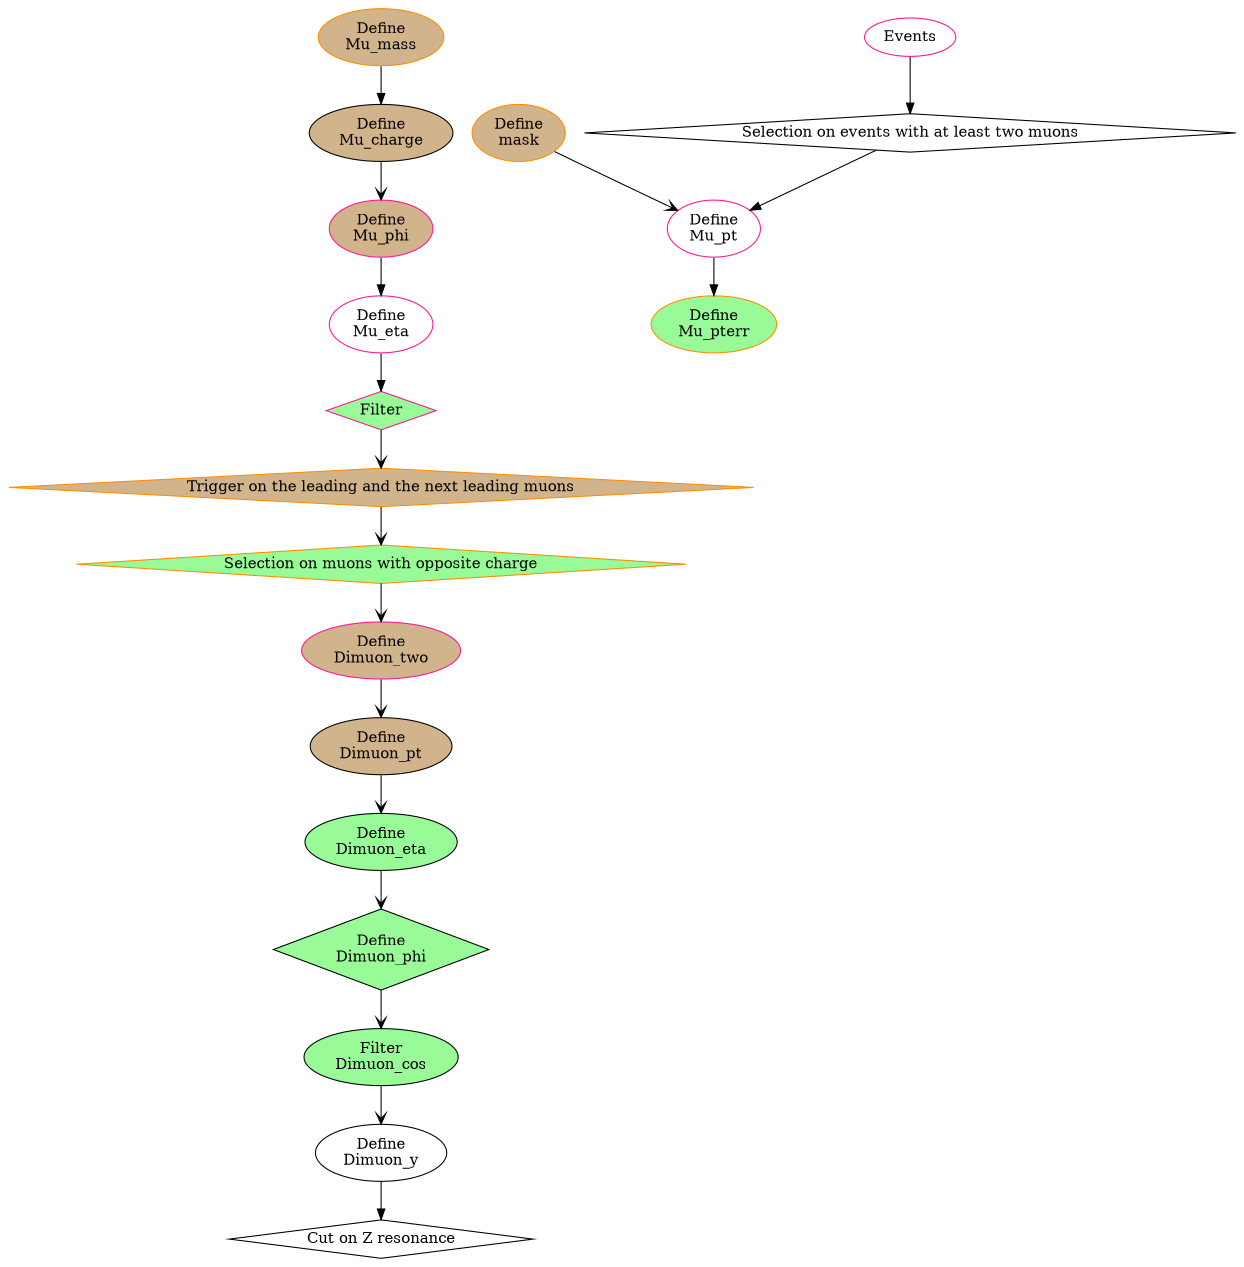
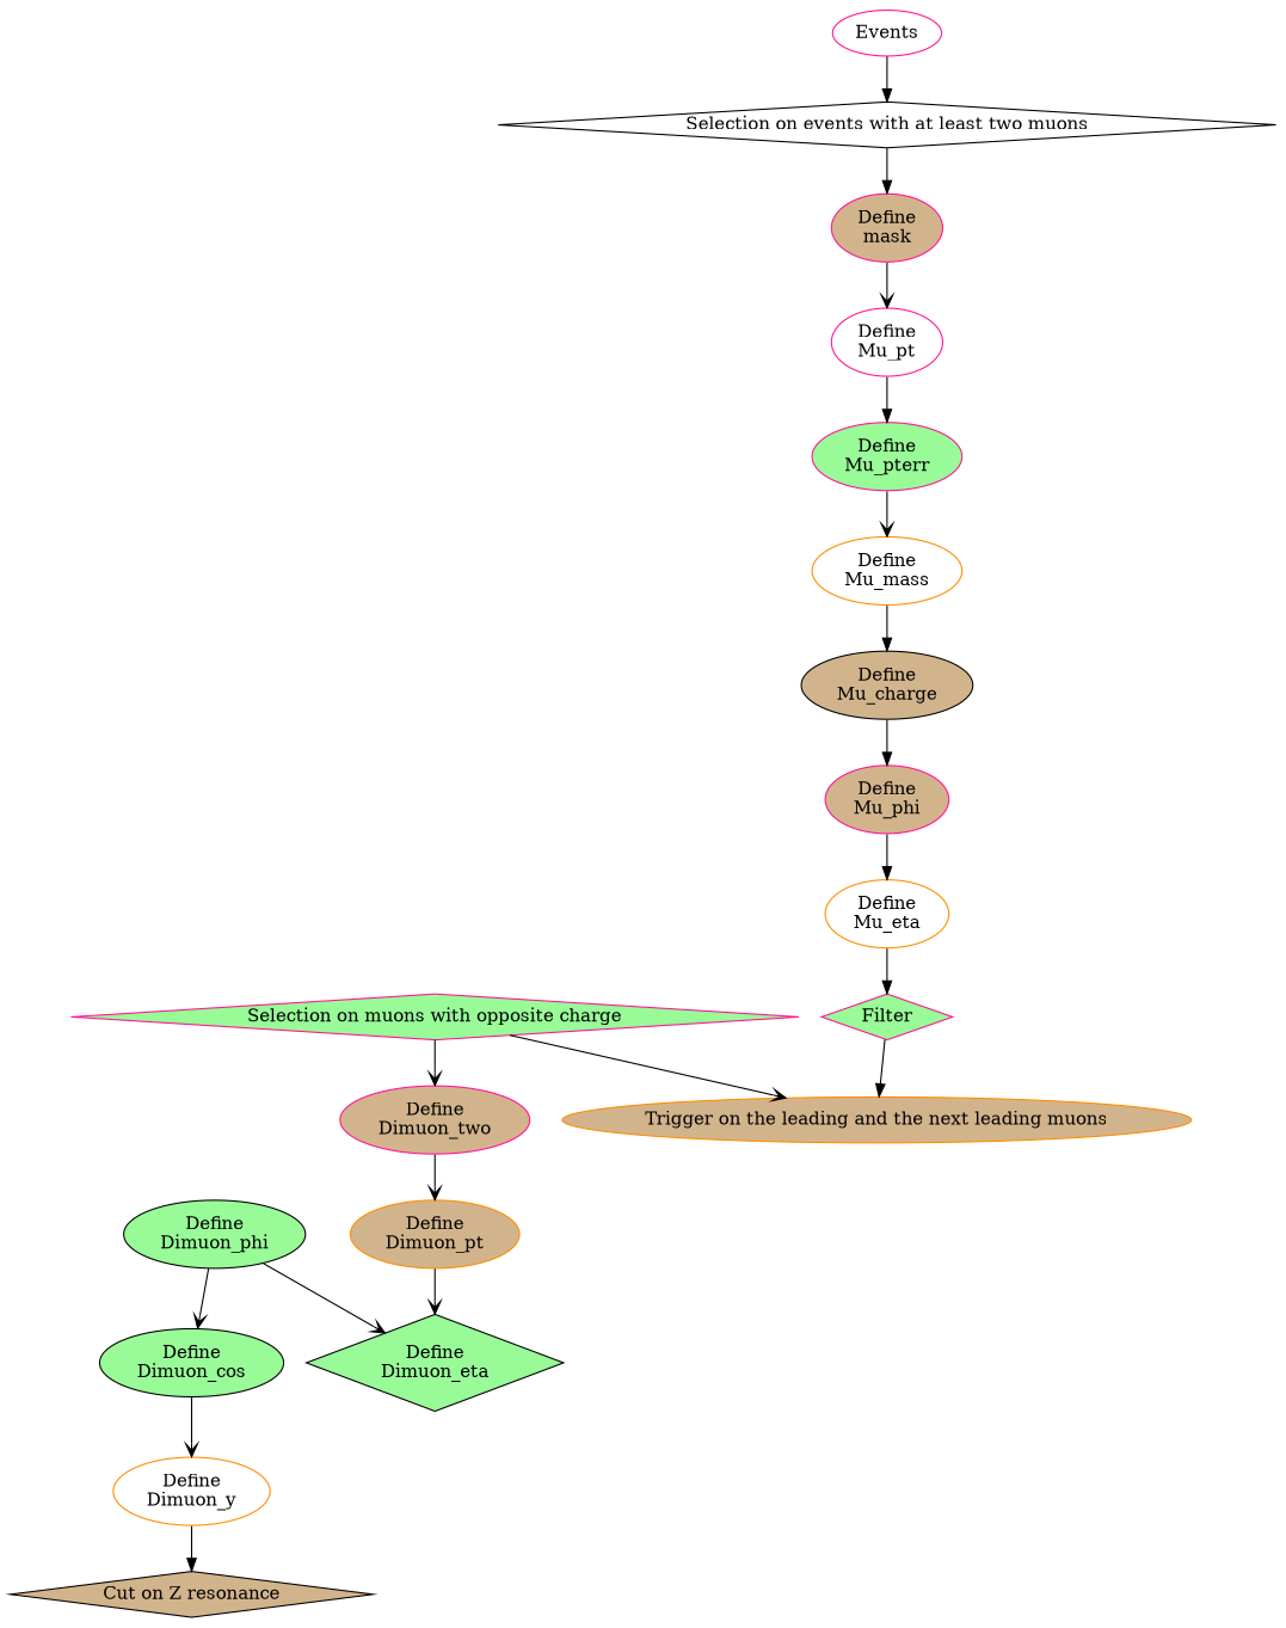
  digraph {
    node [color=black fillcolor=tan shape=oval style=filled]
    edge [arrowhead=vee]
-   n1 [fillcolor=white label="Cut on Z resonance" shape=diamond]
-   n2 [fillcolor=white label="Define\nDimuon_y"]
-   n3 [fillcolor=palegreen label="Filter\nDimuon_cos"]
-   n4 [fillcolor=palegreen label="Define\nDimuon_phi" shape=diamond]
-   n5 [fillcolor=palegreen label="Define\nDimuon_eta"]
-   n6 [label="Define\nDimuon_pt"]
+   n1 [label="Cut on Z resonance" shape=diamond]
+   n2 [color=darkorange fillcolor=white label="Define\nDimuon_y"]
+   n3 [fillcolor=palegreen label="Define\nDimuon_cos"]
+   n4 [fillcolor=palegreen label="Define\nDimuon_phi"]
+   n5 [fillcolor=palegreen label="Define\nDimuon_eta" shape=diamond]
+   n6 [color=darkorange label="Define\nDimuon_pt"]
    n7 [color=deeppink label="Define\nDimuon_two"]
-   n8 [color=darkorange fillcolor=palegreen label="Selection on muons with opposite charge" shape=diamond]
-   n9 [color=darkorange label="Trigger on the leading and the next leading muons" shape=diamond]
+   n8 [color=deeppink fillcolor=palegreen label="Selection on muons with opposite charge" shape=diamond]
+   n9 [color=darkorange label="Trigger on the leading and the next leading muons" shape=ellipse]
    n10 [color=deeppink fillcolor=palegreen label=Filter shape=diamond]
-   n11 [color=deeppink fillcolor=white label="Define\nMu_eta"]
+   n11 [color=darkorange fillcolor=white label="Define\nMu_eta"]
    n12 [color=deeppink label="Define\nMu_phi"]
    n13 [label="Define\nMu_charge"]
-   n14 [color=darkorange label="Define\nMu_mass"]
-   n15 [color=darkorange fillcolor=palegreen label="Define\nMu_pterr"]
+   n14 [color=darkorange fillcolor=white label="Define\nMu_mass"]
+   n15 [color=deeppink fillcolor=palegreen label="Define\nMu_pterr"]
    n16 [color=deeppink fillcolor=white label="Define\nMu_pt"]
-   n17 [color=darkorange label="Define\nmask"]
+   n17 [color=deeppink label="Define\nmask"]
    n18 [fillcolor=white label="Selection on events with at least two muons" shape=diamond]
    n19 [color=deeppink fillcolor=white label=Events]
    n2 -> n1 [arrowhead=normal]
    n3 -> n2
    n4 -> n3
-   n5 -> n4
+   n4 -> n5
    n6 -> n5
    n7 -> n6
    n8 -> n7
-   n9 -> n8
-   n10 -> n9
+   n8 -> n9
+   n10 -> n9 [arrowhead=normal]
    n11 -> n10 [arrowhead=normal]
    n12 -> n11 [arrowhead=normal]
-   n13 -> n12
+   n13 -> n12 [arrowhead=normal]
    n14 -> n13 [arrowhead=normal]
+   n15 -> n14
    n16 -> n15 [arrowhead=normal]
    n17 -> n16
-   n18 -> n16 [arrowhead=normal]
+   n18 -> n17 [arrowhead=normal]
    n19 -> n18 [arrowhead=normal]
  }
